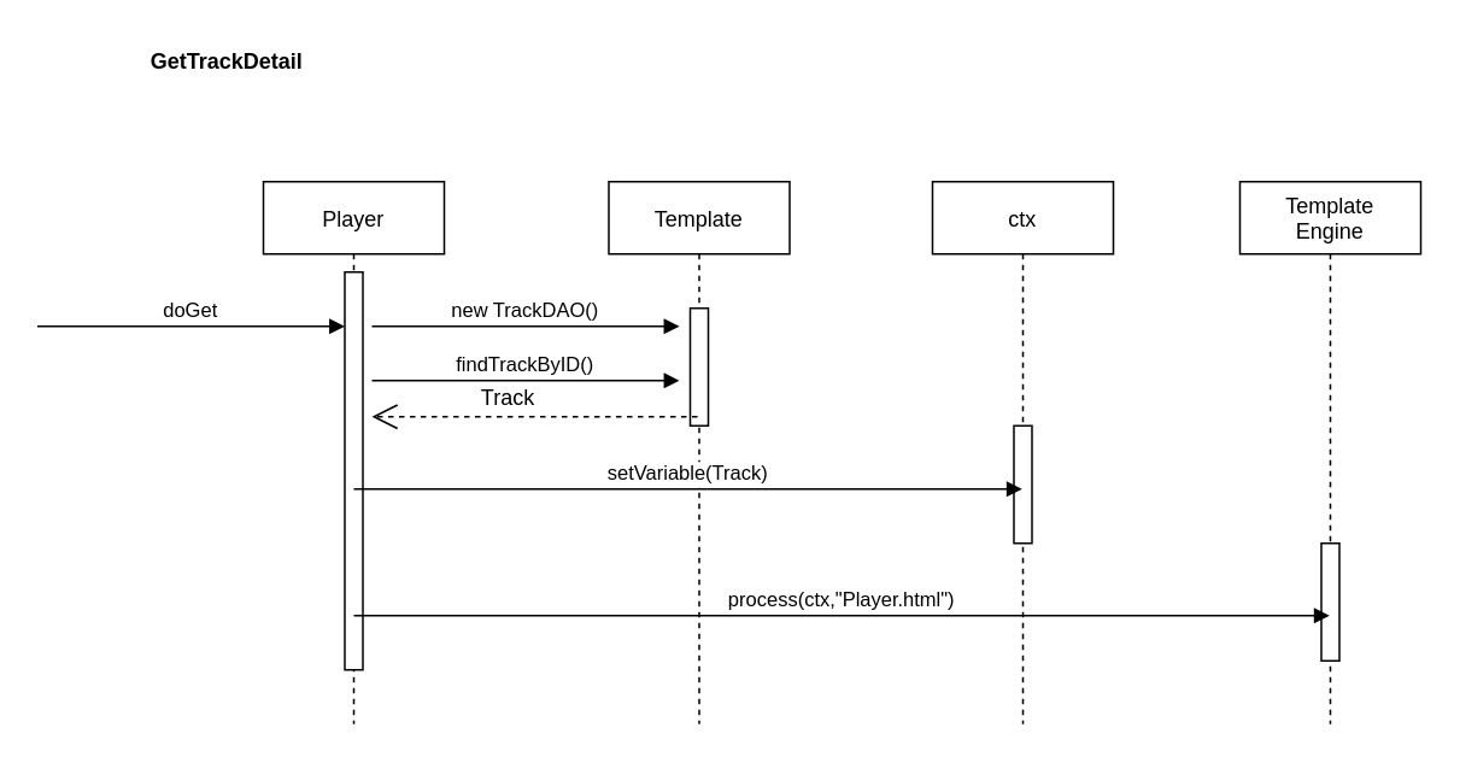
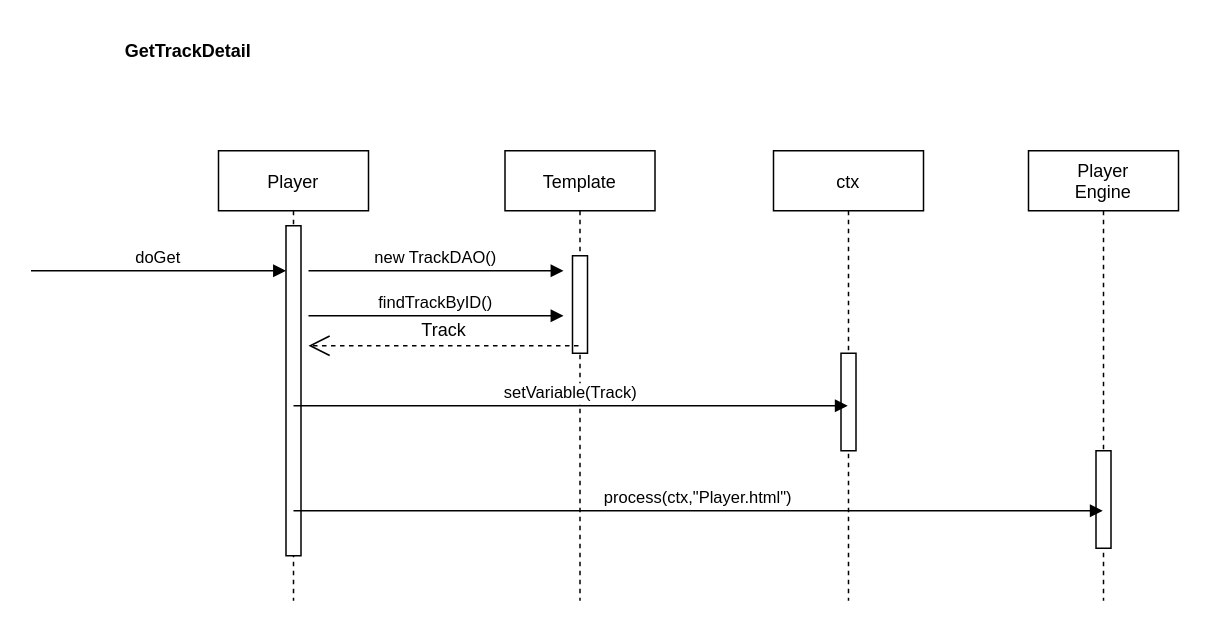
  <mxCell id="0" />
  <mxCell id="1" parent="0" />
  <mxCell id="2" value="GetTrackDetail" style="text;align=center;fontStyle=1;verticalAlign=middle;spacingLeft=3;spacingRight=3;strokeColor=none;rotatable=0;points=[[0,0.5],[1,0.5]];portConstraint=eastwest;" vertex="1" parent="1"><mxGeometry x="85" y="20" width="80" height="26" as="geometry" /></mxCell>
  <mxCell id="3" value="Player" style="shape=umlLifeline;perimeter=lifelinePerimeter;container=1;collapsible=0;recursiveResize=0;rounded=0;shadow=0;strokeWidth=1;" vertex="1" parent="1"><mxGeometry x="145" y="100" width="100" height="300" as="geometry" /></mxCell>
  <mxCell id="4" value="" style="points=[];perimeter=orthogonalPerimeter;rounded=0;shadow=0;strokeWidth=1;" vertex="1" parent="3"><mxGeometry x="45" y="50" width="10" height="220" as="geometry" /></mxCell>
  <mxCell id="5" value="doGet" style="verticalAlign=bottom;endArrow=block;shadow=0;strokeWidth=1;" edge="1" parent="1" target="4"><mxGeometry relative="1" as="geometry"><mxPoint x="20" y="180" as="sourcePoint" /><Array as="points"><mxPoint x="85" y="180" /></Array></mxGeometry></mxCell>
  <mxCell id="6" value="Template" style="shape=umlLifeline;perimeter=lifelinePerimeter;container=1;collapsible=0;recursiveResize=0;rounded=0;shadow=0;strokeWidth=1;" vertex="1" parent="1"><mxGeometry x="336" y="100" width="100" height="300" as="geometry" /></mxCell>
  <mxCell id="7" value="" style="points=[];perimeter=orthogonalPerimeter;rounded=0;shadow=0;strokeWidth=1;" vertex="1" parent="6"><mxGeometry x="45" y="70" width="10" height="65" as="geometry" /></mxCell>
  <mxCell id="8" value="" style="endArrow=open;endSize=12;dashed=1;html=1;" edge="1" parent="6"><mxGeometry width="160" relative="1" as="geometry"><mxPoint x="49" y="130" as="sourcePoint" /><mxPoint x="-131" y="130" as="targetPoint" /><Array as="points" /></mxGeometry></mxCell>
  <mxCell id="9" value="new TrackDAO()" style="verticalAlign=bottom;endArrow=block;shadow=0;strokeWidth=1;" edge="1" parent="1"><mxGeometry relative="1" as="geometry"><mxPoint x="205" y="180" as="sourcePoint" /><Array as="points"><mxPoint x="270" y="180" /></Array><mxPoint x="375" y="180" as="targetPoint" /></mxGeometry></mxCell>
  <mxCell id="10" value="findTrackByID()" style="verticalAlign=bottom;endArrow=block;shadow=0;strokeWidth=1;" edge="1" parent="1"><mxGeometry relative="1" as="geometry"><mxPoint x="205" y="210" as="sourcePoint" /><Array as="points"><mxPoint x="270" y="210" /></Array><mxPoint x="375" y="210" as="targetPoint" /></mxGeometry></mxCell>
- <mxCell id="11" value="Track" style="text;html=1;align=center;verticalAlign=middle;resizable=0;points=[];autosize=1;strokeColor=none;" vertex="1" parent="1"><mxGeometry x="255" y="210" width="50" height="20" as="geometry" /></mxCell>
+ <mxCell id="11" value="Track" style="text;html=1;align=center;verticalAlign=middle;resizable=0;points=[];autosize=1;strokeColor=none;" vertex="1" parent="1"><mxGeometry x="270" y="210" width="50" height="20" as="geometry" /></mxCell>
  <mxCell id="12" value="ctx" style="shape=umlLifeline;perimeter=lifelinePerimeter;container=1;collapsible=0;recursiveResize=0;rounded=0;shadow=0;strokeWidth=1;" vertex="1" parent="1"><mxGeometry x="515" y="100" width="100" height="300" as="geometry" /></mxCell>
  <mxCell id="13" value="" style="points=[];perimeter=orthogonalPerimeter;rounded=0;shadow=0;strokeWidth=1;" vertex="1" parent="12"><mxGeometry x="45" y="135" width="10" height="65" as="geometry" /></mxCell>
- <mxCell id="14" value="Template&#10;Engine" style="shape=umlLifeline;perimeter=lifelinePerimeter;container=1;collapsible=0;recursiveResize=0;rounded=0;shadow=0;strokeWidth=1;" vertex="1" parent="1"><mxGeometry x="685" y="100" width="100" height="300" as="geometry" /></mxCell>
+ <mxCell id="14" value="Player&#10;Engine" style="shape=umlLifeline;perimeter=lifelinePerimeter;container=1;collapsible=0;recursiveResize=0;rounded=0;shadow=0;strokeWidth=1;" vertex="1" parent="1"><mxGeometry x="685" y="100" width="100" height="300" as="geometry" /></mxCell>
  <mxCell id="15" value="" style="points=[];perimeter=orthogonalPerimeter;rounded=0;shadow=0;strokeWidth=1;" vertex="1" parent="14"><mxGeometry x="45" y="200" width="10" height="65" as="geometry" /></mxCell>
  <mxCell id="16" value="setVariable(Track)" style="verticalAlign=bottom;endArrow=block;shadow=0;strokeWidth=1;" edge="1" parent="1" target="12"><mxGeometry relative="1" as="geometry"><mxPoint x="195" y="270" as="sourcePoint" /><Array as="points"><mxPoint x="260" y="270" /></Array><mxPoint x="365" y="270" as="targetPoint" /></mxGeometry></mxCell>
  <mxCell id="17" value="process(ctx,&quot;Player.html&quot;)" style="verticalAlign=bottom;endArrow=block;shadow=0;strokeWidth=1;" edge="1" parent="1" target="14"><mxGeometry relative="1" as="geometry"><mxPoint x="195" y="340" as="sourcePoint" /><Array as="points"><mxPoint x="260" y="340" /></Array><mxPoint x="564.5" y="340" as="targetPoint" /></mxGeometry></mxCell>
